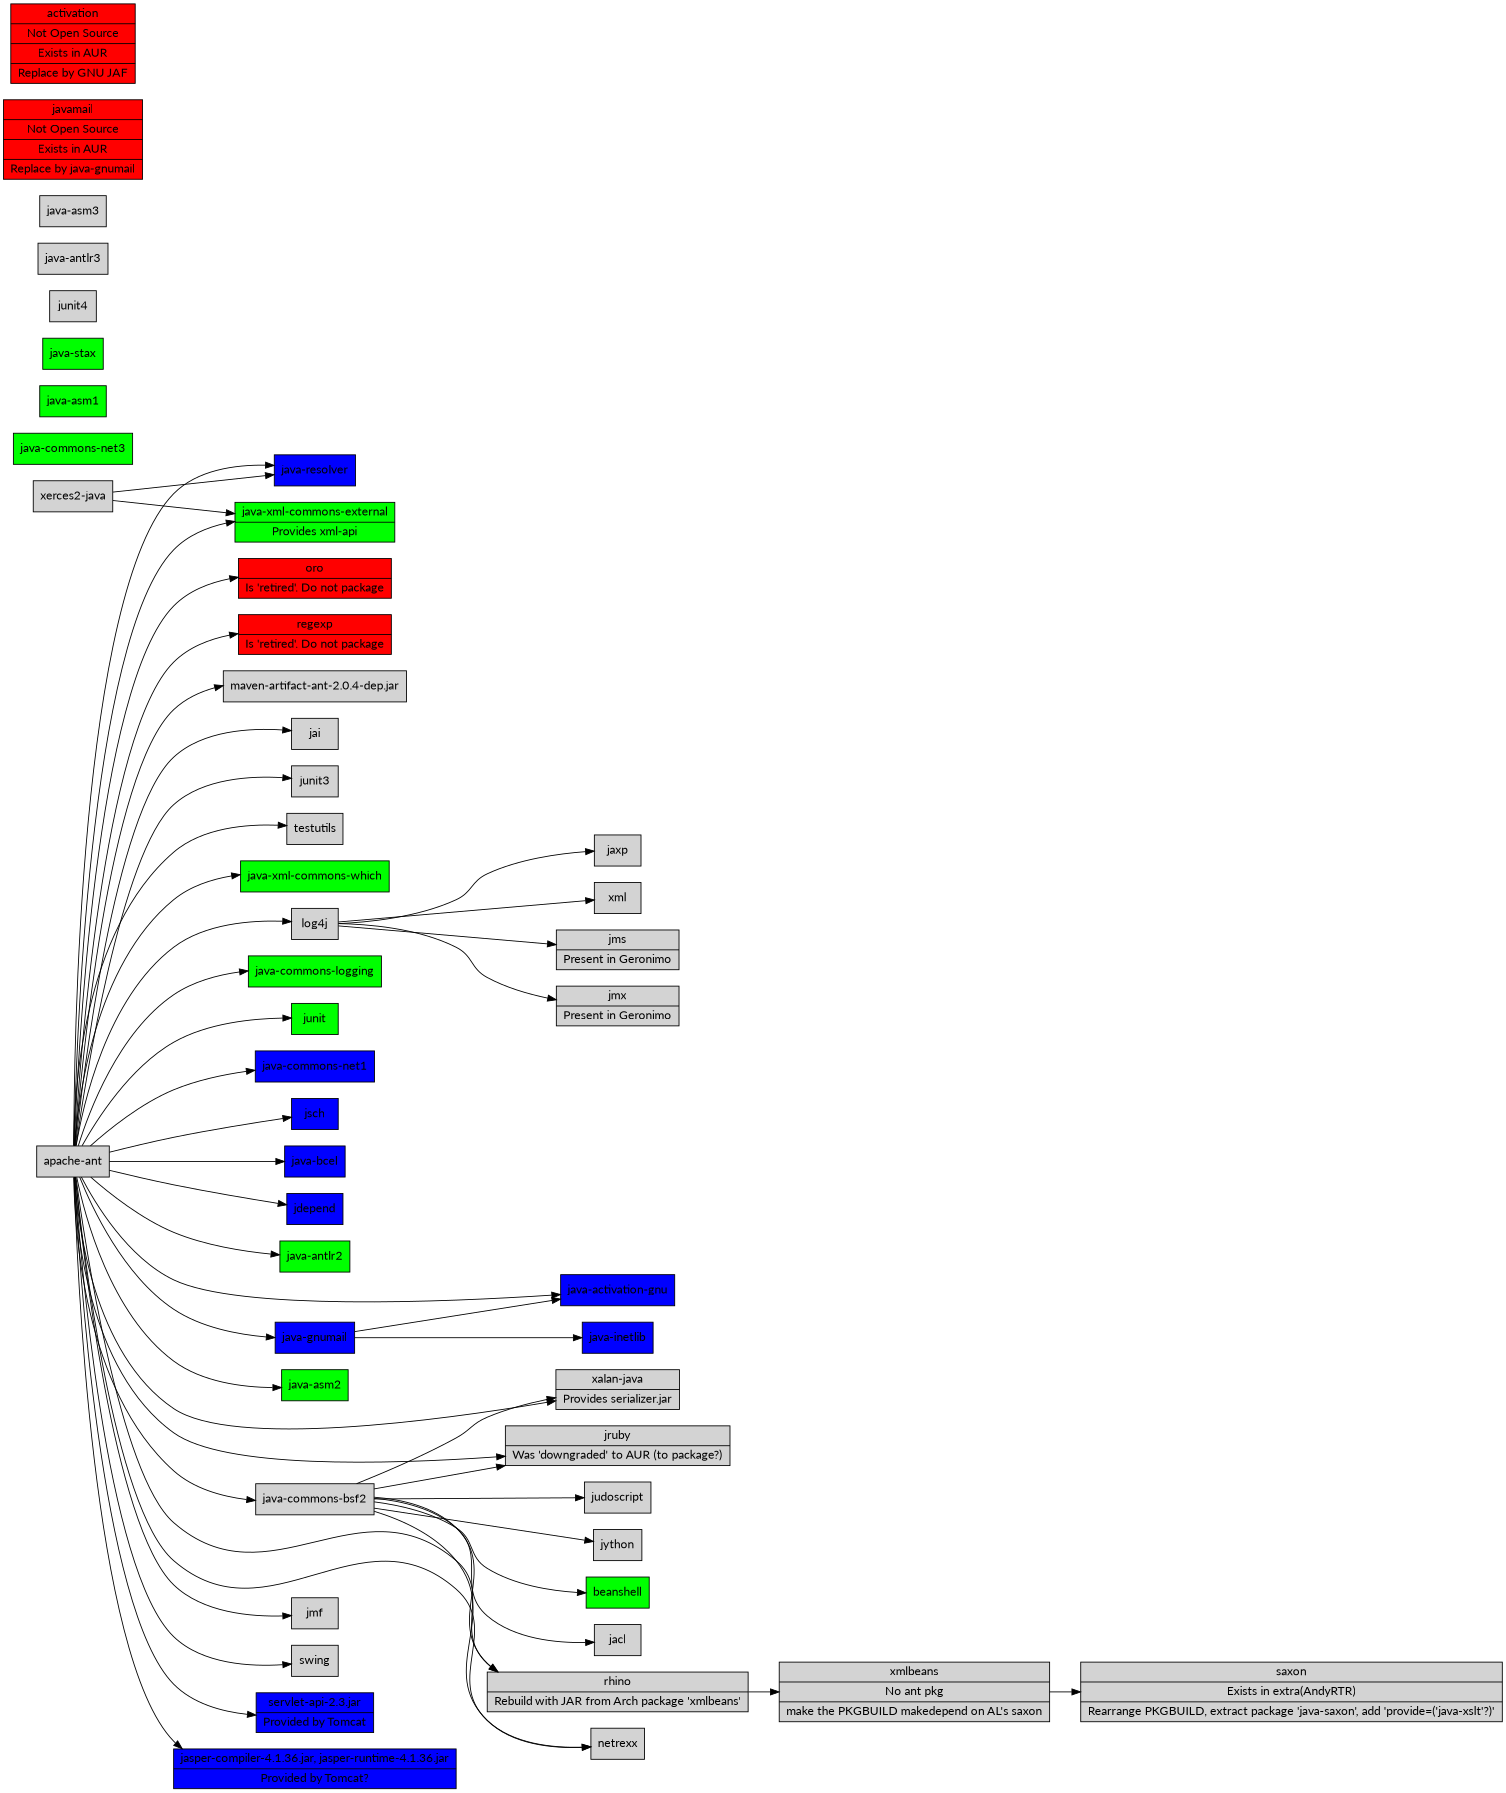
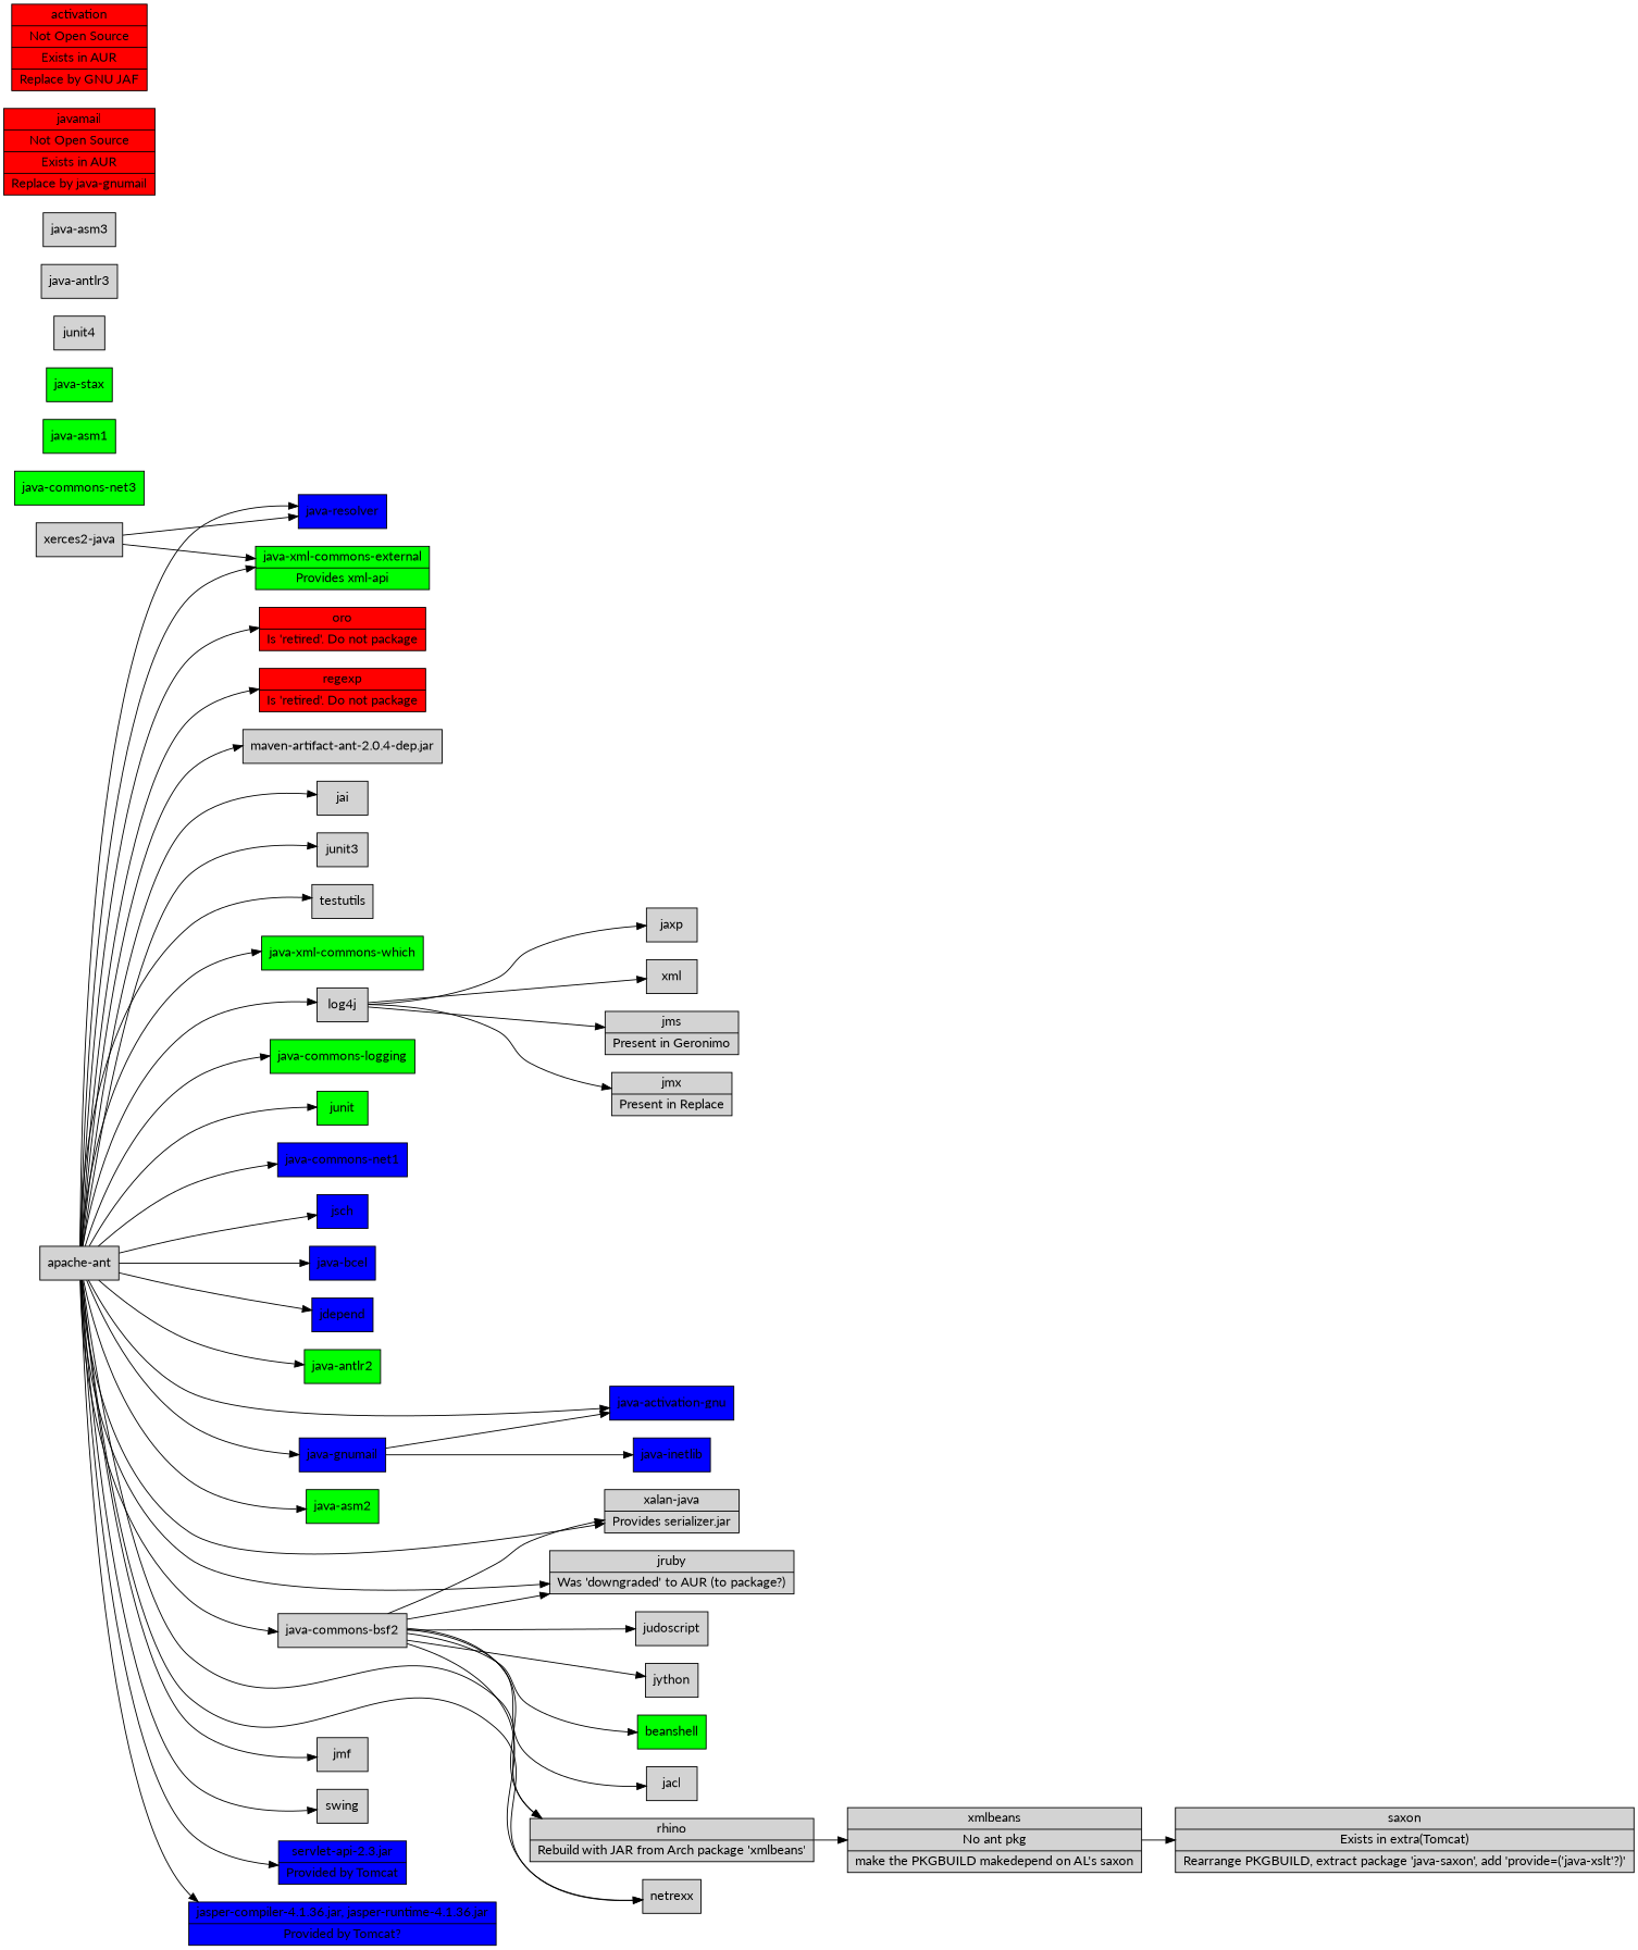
  strict digraph {
    fontname=Lato
    rankdir=LR
    node [fontname=Lato shape=record style=filled]
    edge [fontname=Lato]
    n1 [fillcolor=green label="java-xml-commons-external|Provides xml-api"]
    "java-resolver" [fillcolor=blue]
    "java-xml-commons-which" [fillcolor=green]
    n4 [label="jms|Present in Geronimo"]
    log4j
-   n6 [label="jmx|Present in Geronimo"]
+   n6 [label="jmx|Present in Replace"]
    jaxp
    n8 [label=xml]
    "java-commons-logging" [fillcolor=green]
    junit [fillcolor=green]
    "java-commons-net1" [fillcolor=blue]
    "java-commons-net3" [fillcolor=green]
    jsch [fillcolor=blue]
    "java-bcel" [fillcolor=blue]
    jdepend [fillcolor=blue]
    "java-asm1" [fillcolor=green]
    "java-stax" [fillcolor=green]
    n18 [label="xmlbeans|No ant pkg|make the PKGBUILD makedepend on AL's saxon"]
-   n19 [label="saxon|Exists in extra(AndyRTR)|Rearrange PKGBUILD, extract package 'java-saxon', add 'provide=('java-xslt'?)'"]
+   n19 [label="saxon|Exists in extra(Tomcat)|Rearrange PKGBUILD, extract package 'java-saxon', add 'provide=('java-xslt'?)'"]
    "java-antlr2" [fillcolor=green]
    "java-activation-gnu" [fillcolor=blue]
    "java-asm2" [fillcolor=green]
    beanshell [fillcolor=green]
    junit4
    n25 [label="xalan-java|Provides serializer.jar"]
    "xerces2-java"
    "java-antlr3"
    "java-commons-bsf2"
    n29 [label="jruby| Was 'downgraded' to AUR (to package?)"]
    n30 [label="rhino|Rebuild with JAR from Arch package 'xmlbeans'"]
    n31 [label=netrexx]
    jacl
    judoscript
    jython
    "java-asm3"
    n36 [label=jmf]
    n37 [label=swing]
    "java-gnumail" [fillcolor=blue]
    "java-inetlib" [fillcolor=blue]
    n40 [fillcolor=blue label="servlet-api-2.3.jar|Provided by Tomcat"]
    n41 [fillcolor=blue label="jasper-compiler-4.1.36.jar, jasper-runtime-4.1.36.jar|Provided by Tomcat?"]
    n42 [fillcolor="#FF0000" label="javamail|Not Open Source|Exists in AUR|Replace by java-gnumail"]
    n43 [fillcolor="#FF0000" label="activation|Not Open Source|Exists in AUR|Replace by GNU JAF"]
    n44 [fillcolor="#FF0000" label="oro|Is 'retired'. Do not package"]
    n45 [fillcolor="#FF0000" label="regexp|Is 'retired'. Do not package"]
    "apache-ant"
    "maven-artifact-ant-2.0.4-dep.jar"
    jai
    junit3
    testutils
    log4j -> n4
    log4j -> n6
    log4j -> jaxp
    log4j -> n8
    n18 -> n19
    "xerces2-java" -> n1
    "xerces2-java" -> "java-resolver"
    "java-commons-bsf2" -> beanshell
    "java-commons-bsf2" -> n25
    "java-commons-bsf2" -> n29
    "java-commons-bsf2" -> n30
    "java-commons-bsf2" -> n31
    "java-commons-bsf2" -> jacl
    "java-commons-bsf2" -> judoscript
    "java-commons-bsf2" -> jython
    n30 -> n18
    "java-gnumail" -> "java-activation-gnu"
    "java-gnumail" -> "java-inetlib"
    "apache-ant" -> n1
    "apache-ant" -> "java-resolver"
    "apache-ant" -> "java-xml-commons-which"
    "apache-ant" -> log4j
    "apache-ant" -> "java-commons-logging"
    "apache-ant" -> junit
    "apache-ant" -> "java-commons-net1"
    "apache-ant" -> jsch
    "apache-ant" -> "java-bcel"
    "apache-ant" -> jdepend
    "apache-ant" -> "java-antlr2"
    "apache-ant" -> "java-activation-gnu"
    "apache-ant" -> "java-asm2"
    "apache-ant" -> n25
    "apache-ant" -> "java-commons-bsf2"
    "apache-ant" -> n29
    "apache-ant" -> n30
    "apache-ant" -> n31
    "apache-ant" -> n36
    "apache-ant" -> n37
    "apache-ant" -> "java-gnumail"
    "apache-ant" -> n40
    "apache-ant" -> n41
    "apache-ant" -> n44
    "apache-ant" -> n45
    "apache-ant" -> "maven-artifact-ant-2.0.4-dep.jar"
    "apache-ant" -> jai
    "apache-ant" -> junit3
    "apache-ant" -> testutils
  }
